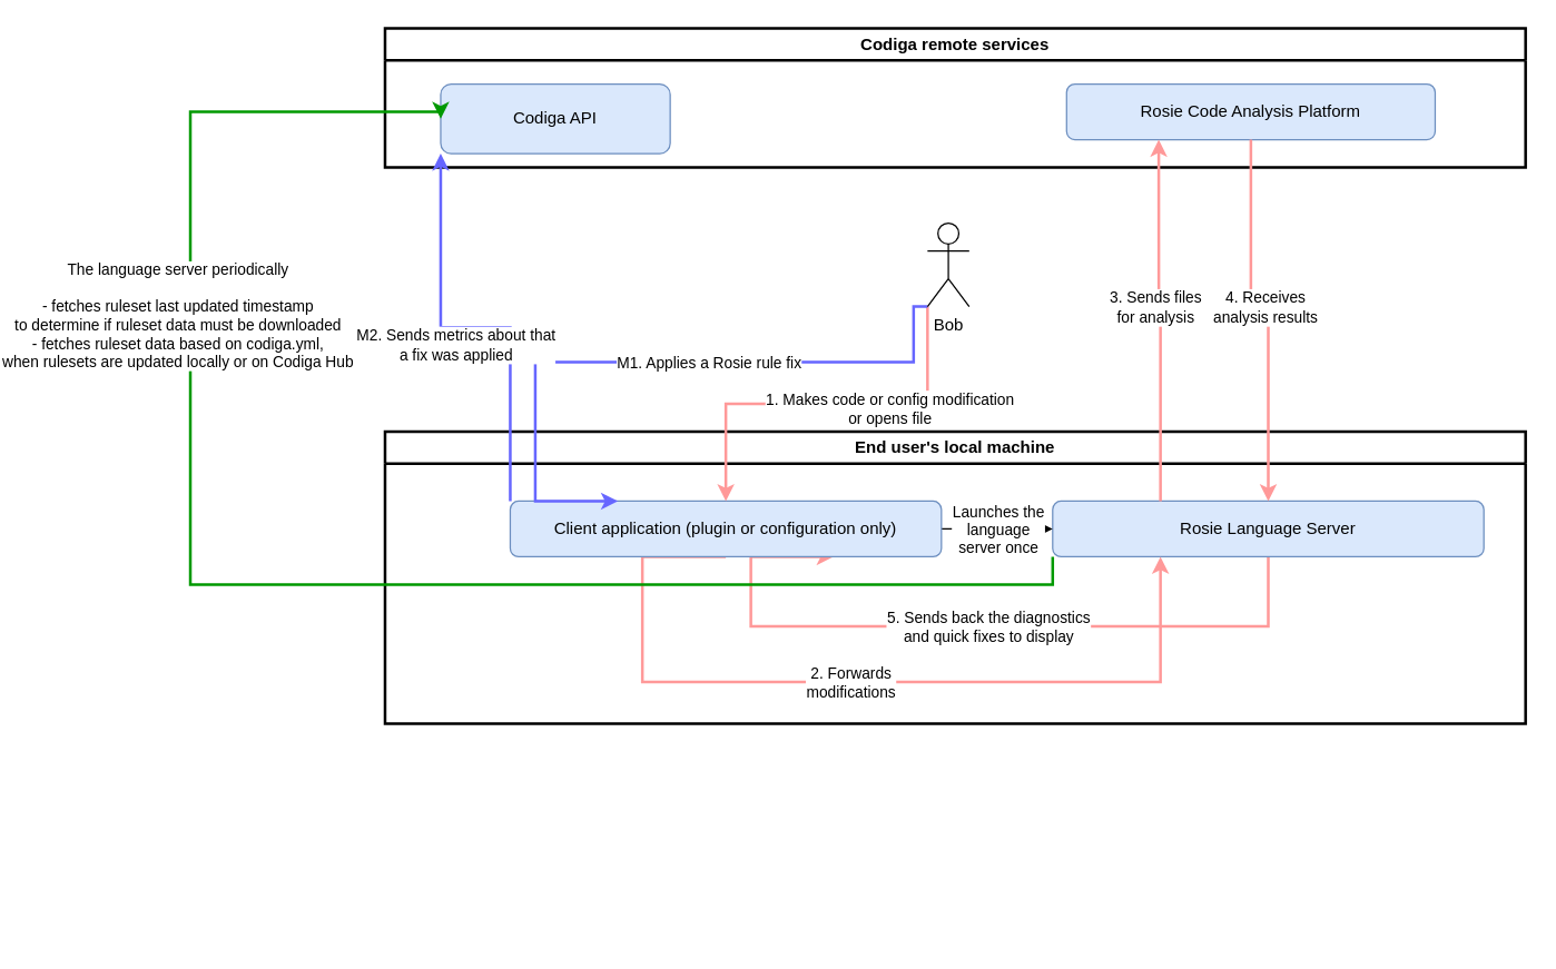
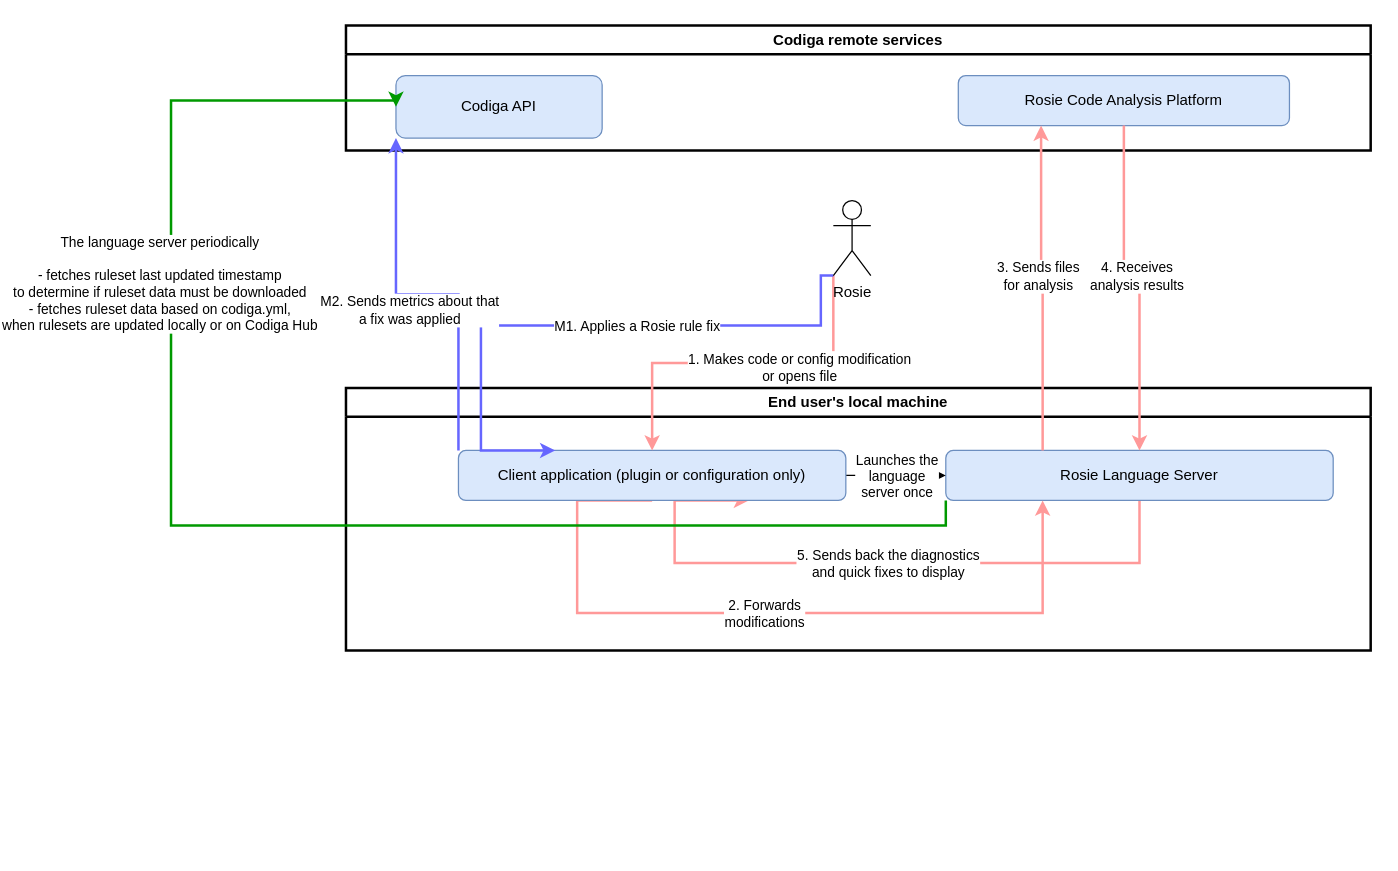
  <mxCell id="0" />
  <mxCell id="1" parent="0" />
  <mxCell id="2" value="&lt;span style=&quot;font-size: 11px; background-color: rgb(255, 255, 255);&quot;&gt;&lt;br&gt;&lt;/span&gt;" style="text;html=1;align=center;verticalAlign=middle;resizable=0;points=[];autosize=1;strokeColor=none;fillColor=none;" parent="1" vertex="1"><mxGeometry x="920" y="625" width="20" height="30" as="geometry" /></mxCell>
  <mxCell id="3" value="Codiga remote services" style="swimlane;whiteSpace=wrap;html=1;strokeWidth=2;" parent="1" vertex="1"><mxGeometry x="160" y="20" width="820" height="100" as="geometry" /></mxCell>
  <mxCell id="4" value="Codiga API" style="rounded=1;whiteSpace=wrap;html=1;fillColor=#dae8fc;strokeColor=#6c8ebf;" parent="3" vertex="1"><mxGeometry x="40" y="40" width="165" height="50" as="geometry" /></mxCell>
  <mxCell id="5" value="Rosie Code Analysis Platform" style="rounded=1;whiteSpace=wrap;html=1;fillColor=#dae8fc;strokeColor=#6c8ebf;" parent="3" vertex="1"><mxGeometry x="490" y="40" width="265" height="40" as="geometry" /></mxCell>
  <mxCell id="6" value="End user's local machine" style="swimlane;whiteSpace=wrap;html=1;strokeColor=#000000;strokeWidth=2;" parent="1" vertex="1"><mxGeometry x="160" y="310" width="820" height="210" as="geometry" /></mxCell>
  <mxCell id="7" style="edgeStyle=orthogonalEdgeStyle;rounded=0;orthogonalLoop=1;jettySize=auto;html=1;exitX=0.5;exitY=1;exitDx=0;exitDy=0;entryX=0.75;entryY=1;entryDx=0;entryDy=0;strokeColor=#FF9999;startArrow=none;startFill=0;strokeWidth=2;" parent="6" source="9" target="14" edge="1"><mxGeometry relative="1" as="geometry"><Array as="points"><mxPoint x="635" y="140" /><mxPoint x="263" y="140" /></Array></mxGeometry></mxCell>
  <mxCell id="8" value="5. Sends back the diagnostics&lt;br&gt;and quick fixes to display" style="edgeLabel;html=1;align=center;verticalAlign=middle;resizable=0;points=[];" parent="7" vertex="1" connectable="0"><mxGeometry x="-0.086" relative="1" as="geometry"><mxPoint x="-9" as="offset" /></mxGeometry></mxCell>
  <mxCell id="9" value="Rosie Language Server" style="rounded=1;whiteSpace=wrap;html=1;fillColor=#dae8fc;strokeColor=#6c8ebf;" parent="6" vertex="1"><mxGeometry x="480" y="50" width="310" height="40" as="geometry" /></mxCell>
  <mxCell id="10" style="edgeStyle=orthogonalEdgeStyle;rounded=0;orthogonalLoop=1;jettySize=auto;html=1;exitX=1;exitY=0.5;exitDx=0;exitDy=0;entryX=0;entryY=0.5;entryDx=0;entryDy=0;strokeColor=#000000;startArrow=none;startFill=0;" parent="6" source="14" target="9" edge="1"><mxGeometry relative="1" as="geometry" /></mxCell>
  <mxCell id="11" value="Launches the&lt;br&gt;language&lt;br&gt;server once" style="edgeLabel;html=1;align=center;verticalAlign=middle;resizable=0;points=[];" parent="10" vertex="1" connectable="0"><mxGeometry x="-0.157" relative="1" as="geometry"><mxPoint x="6" as="offset" /></mxGeometry></mxCell>
  <mxCell id="12" style="edgeStyle=orthogonalEdgeStyle;rounded=0;orthogonalLoop=1;jettySize=auto;html=1;exitX=0.5;exitY=1;exitDx=0;exitDy=0;entryX=0.25;entryY=1;entryDx=0;entryDy=0;strokeColor=#FF9999;strokeWidth=2;startArrow=none;startFill=0;endArrow=classic;endFill=1;" parent="6" source="14" target="9" edge="1"><mxGeometry relative="1" as="geometry"><Array as="points"><mxPoint x="185" y="180" /><mxPoint x="558" y="180" /></Array></mxGeometry></mxCell>
  <mxCell id="13" value="2. Forwards&lt;br&gt;modifications" style="edgeLabel;html=1;align=center;verticalAlign=middle;resizable=0;points=[];" parent="12" vertex="1" connectable="0"><mxGeometry x="0.119" y="3" relative="1" as="geometry"><mxPoint x="-44" y="3" as="offset" /></mxGeometry></mxCell>
  <mxCell id="14" value="Client application (plugin or configuration only)" style="rounded=1;whiteSpace=wrap;html=1;fillColor=#dae8fc;strokeColor=#6c8ebf;" parent="6" vertex="1"><mxGeometry x="90" y="50" width="310" height="40" as="geometry" /></mxCell>
  <mxCell id="15" style="edgeStyle=orthogonalEdgeStyle;rounded=0;orthogonalLoop=1;jettySize=auto;html=1;exitX=0;exitY=1;exitDx=0;exitDy=0;exitPerimeter=0;entryX=0.5;entryY=0;entryDx=0;entryDy=0;strokeColor=#FF9999;startArrow=none;startFill=0;endArrow=classic;endFill=1;strokeWidth=2;" parent="1" source="19" target="14" edge="1"><mxGeometry relative="1" as="geometry" /></mxCell>
  <mxCell id="16" value="1. Makes code or config modification&lt;br&gt;or opens file" style="edgeLabel;html=1;align=center;verticalAlign=middle;resizable=0;points=[];" parent="15" vertex="1" connectable="0"><mxGeometry x="-0.31" y="3" relative="1" as="geometry"><mxPoint as="offset" /></mxGeometry></mxCell>
  <mxCell id="17" style="edgeStyle=orthogonalEdgeStyle;rounded=0;orthogonalLoop=1;jettySize=auto;html=1;exitX=0;exitY=1;exitDx=0;exitDy=0;exitPerimeter=0;entryX=0.25;entryY=0;entryDx=0;entryDy=0;strokeColor=#6666FF;startArrow=none;startFill=0;endArrow=classic;endFill=1;strokeWidth=2;" parent="1" source="19" target="14" edge="1"><mxGeometry relative="1" as="geometry"><Array as="points"><mxPoint x="540" y="220" /><mxPoint x="540" y="260" /><mxPoint x="268" y="260" /></Array></mxGeometry></mxCell>
  <mxCell id="18" value="M1. Applies a Rosie rule fix" style="edgeLabel;html=1;align=center;verticalAlign=middle;resizable=0;points=[];" parent="17" vertex="1" connectable="0"><mxGeometry x="-0.394" relative="1" as="geometry"><mxPoint x="-52" as="offset" /></mxGeometry></mxCell>
- <mxCell id="19" value="Bob&lt;br&gt;" style="shape=umlActor;verticalLabelPosition=bottom;verticalAlign=top;html=1;outlineConnect=0;" parent="1" vertex="1"><mxGeometry x="550" y="160" width="30" height="60" as="geometry" /></mxCell>
+ <mxCell id="19" value="Rosie&lt;br&gt;" style="shape=umlActor;verticalLabelPosition=bottom;verticalAlign=top;html=1;outlineConnect=0;" parent="1" vertex="1"><mxGeometry x="550" y="160" width="30" height="60" as="geometry" /></mxCell>
  <mxCell id="20" value="&lt;span style=&quot;font-size: 11px; background-color: rgb(255, 255, 255);&quot;&gt;&lt;br&gt;&lt;/span&gt;" style="text;html=1;align=center;verticalAlign=middle;resizable=0;points=[];autosize=1;strokeColor=none;fillColor=none;" parent="1" vertex="1"><mxGeometry x="870" y="645" width="20" height="30" as="geometry" /></mxCell>
  <mxCell id="21" style="edgeStyle=orthogonalEdgeStyle;rounded=0;orthogonalLoop=1;jettySize=auto;html=1;exitX=0.25;exitY=0;exitDx=0;exitDy=0;entryX=0.25;entryY=1;entryDx=0;entryDy=0;strokeColor=#FF9999;startArrow=none;startFill=0;strokeWidth=2;" parent="1" source="9" target="5" edge="1"><mxGeometry relative="1" as="geometry" /></mxCell>
  <mxCell id="22" value="3. Sends files&lt;br&gt;for analysis" style="edgeLabel;html=1;align=center;verticalAlign=middle;resizable=0;points=[];" parent="21" vertex="1" connectable="0"><mxGeometry x="0.219" y="3" relative="1" as="geometry"><mxPoint y="18" as="offset" /></mxGeometry></mxCell>
  <mxCell id="23" style="edgeStyle=orthogonalEdgeStyle;rounded=0;orthogonalLoop=1;jettySize=auto;html=1;exitX=0;exitY=0.5;exitDx=0;exitDy=0;entryX=0;entryY=1;entryDx=0;entryDy=0;strokeColor=#009900;startArrow=classic;startFill=1;endArrow=none;endFill=0;strokeWidth=2;" parent="1" source="4" target="9" edge="1"><mxGeometry relative="1" as="geometry"><Array as="points"><mxPoint x="20" y="80" /><mxPoint x="20" y="420" /><mxPoint x="640" y="420" /></Array></mxGeometry></mxCell>
  <mxCell id="24" value="The language server periodically&lt;br&gt;&lt;br&gt;- fetches ruleset last updated timestamp&lt;br&gt;to determine if ruleset data must be downloaded&lt;br&gt;- fetches ruleset data based on codiga.yml,&lt;br&gt;when rulesets are updated locally or on Codiga Hub" style="edgeLabel;html=1;align=center;verticalAlign=middle;resizable=0;points=[];" parent="23" vertex="1" connectable="0"><mxGeometry x="-0.64" y="3" relative="1" as="geometry"><mxPoint x="-13" y="121" as="offset" /></mxGeometry></mxCell>
  <mxCell id="25" style="edgeStyle=orthogonalEdgeStyle;rounded=0;orthogonalLoop=1;jettySize=auto;html=1;exitX=0.5;exitY=1;exitDx=0;exitDy=0;entryX=0.5;entryY=0;entryDx=0;entryDy=0;strokeColor=#FF9999;startArrow=none;startFill=0;strokeWidth=2;" parent="1" source="5" target="9" edge="1"><mxGeometry relative="1" as="geometry" /></mxCell>
  <mxCell id="26" value="4. Receives&lt;br&gt;analysis results" style="edgeLabel;html=1;align=center;verticalAlign=middle;resizable=0;points=[];" parent="25" vertex="1" connectable="0"><mxGeometry x="-0.149" y="4" relative="1" as="geometry"><mxPoint x="6" y="4" as="offset" /></mxGeometry></mxCell>
  <mxCell id="27" style="edgeStyle=orthogonalEdgeStyle;rounded=0;orthogonalLoop=1;jettySize=auto;html=1;exitX=0;exitY=0;exitDx=0;exitDy=0;entryX=0;entryY=1;entryDx=0;entryDy=0;strokeColor=#6666FF;startArrow=none;startFill=0;endArrow=classic;endFill=1;strokeWidth=2;" parent="1" source="14" target="4" edge="1"><mxGeometry relative="1" as="geometry" /></mxCell>
  <mxCell id="28" value="M2. Sends metrics about that&lt;br&gt;a fix was applied" style="edgeLabel;html=1;align=center;verticalAlign=middle;resizable=0;points=[];" parent="27" vertex="1" connectable="0"><mxGeometry x="0.512" y="-1" relative="1" as="geometry"><mxPoint x="9" y="64" as="offset" /></mxGeometry></mxCell>
